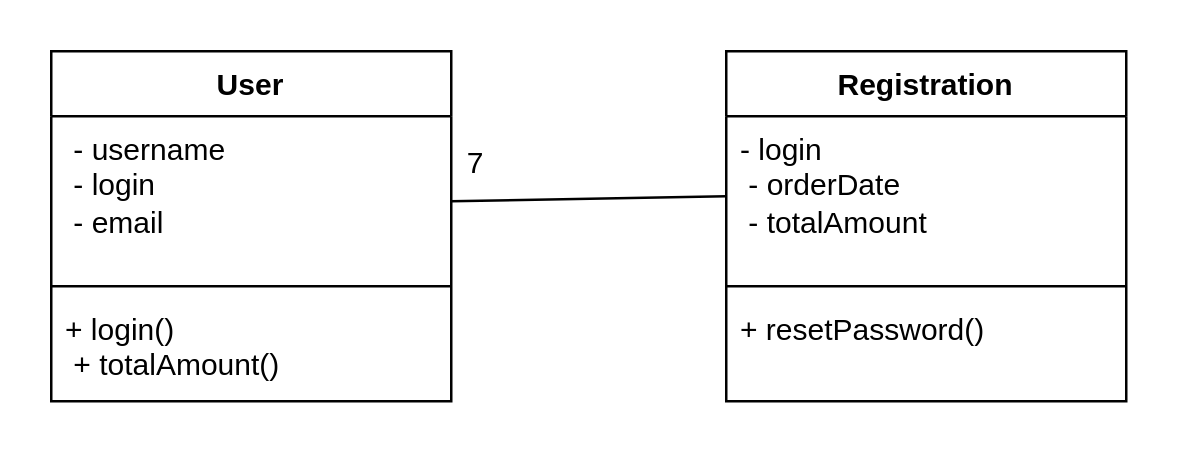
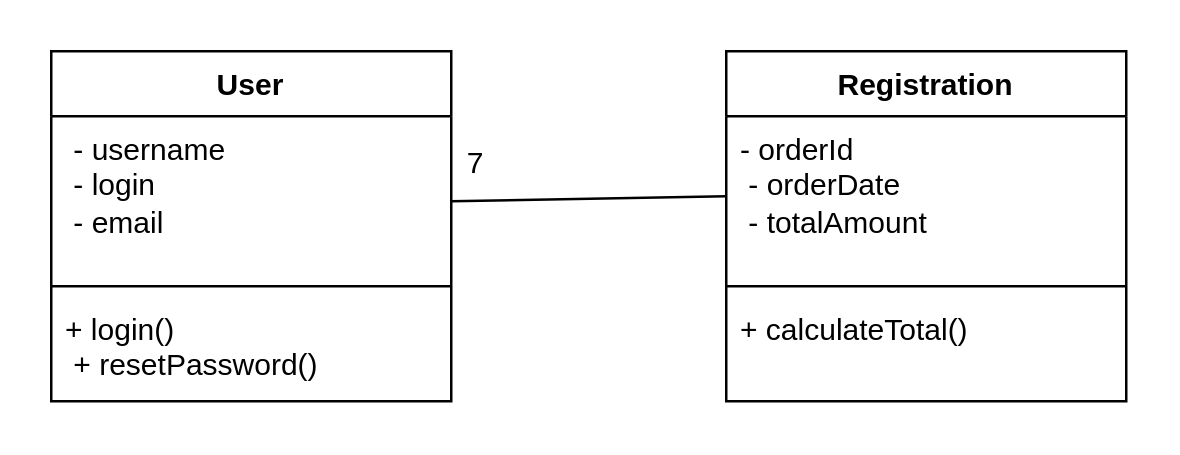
  <mxCell id="0" />
  <mxCell id="1" parent="0" />
  <mxCell id="2" value="&amp;nbsp;User&amp;nbsp;" style="swimlane;fontStyle=1;align=center;verticalAlign=top;childLayout=stackLayout;horizontal=1;startSize=26;horizontalStack=0;resizeParent=1;resizeParentMax=0;resizeLast=0;collapsible=1;marginBottom=0;whiteSpace=wrap;html=1;" vertex="1" parent="1"><mxGeometry x="20" y="20" width="160" height="140" as="geometry" /></mxCell>
  <mxCell id="3" value="&lt;div&gt;&amp;nbsp;- username&amp;nbsp; &amp;nbsp; &amp;nbsp; &amp;nbsp;&lt;/div&gt;&lt;div&gt;&amp;nbsp;- login&amp;nbsp; &amp;nbsp; &amp;nbsp; &amp;nbsp;&lt;/div&gt;&lt;div&gt;&amp;nbsp;- email&amp;nbsp; &amp;nbsp; &amp;nbsp; &amp;nbsp; &amp;nbsp;&amp;nbsp;&lt;/div&gt;" style="text;strokeColor=none;fillColor=none;align=left;verticalAlign=top;spacingLeft=4;spacingRight=4;overflow=hidden;rotatable=0;points=[[0,0.5],[1,0.5]];portConstraint=eastwest;whiteSpace=wrap;html=1;" vertex="1" parent="2"><mxGeometry y="26" width="160" height="64" as="geometry" /></mxCell>
  <mxCell id="4" value="" style="line;strokeWidth=1;fillColor=none;align=left;verticalAlign=middle;spacingTop=-1;spacingLeft=3;spacingRight=3;rotatable=0;labelPosition=right;points=[];portConstraint=eastwest;strokeColor=inherit;" vertex="1" parent="2"><mxGeometry y="90" width="160" height="8" as="geometry" /></mxCell>
- <mxCell id="5" value="&lt;div&gt;+ login()&amp;nbsp; &amp;nbsp; &amp;nbsp; &amp;nbsp;&amp;nbsp;&lt;/div&gt;&lt;div&gt;&amp;nbsp;+ totalAmount()&lt;/div&gt;" style="text;strokeColor=none;fillColor=none;align=left;verticalAlign=top;spacingLeft=4;spacingRight=4;overflow=hidden;rotatable=0;points=[[0,0.5],[1,0.5]];portConstraint=eastwest;whiteSpace=wrap;html=1;" vertex="1" parent="2"><mxGeometry y="98" width="160" height="42" as="geometry" /></mxCell>
+ <mxCell id="5" value="&lt;div&gt;+ login()&amp;nbsp; &amp;nbsp; &amp;nbsp; &amp;nbsp;&amp;nbsp;&lt;/div&gt;&lt;div&gt;&amp;nbsp;+ resetPassword()&lt;/div&gt;" style="text;strokeColor=none;fillColor=none;align=left;verticalAlign=top;spacingLeft=4;spacingRight=4;overflow=hidden;rotatable=0;points=[[0,0.5],[1,0.5]];portConstraint=eastwest;whiteSpace=wrap;html=1;" vertex="1" parent="2"><mxGeometry y="98" width="160" height="42" as="geometry" /></mxCell>
  <mxCell id="6" value="Registration" style="swimlane;fontStyle=1;align=center;verticalAlign=top;childLayout=stackLayout;horizontal=1;startSize=26;horizontalStack=0;resizeParent=1;resizeParentMax=0;resizeLast=0;collapsible=1;marginBottom=0;whiteSpace=wrap;html=1;" vertex="1" parent="1"><mxGeometry x="290" y="20" width="160" height="140" as="geometry" /></mxCell>
- <mxCell id="7" value="&lt;div&gt;- login&amp;nbsp; &amp;nbsp; &amp;nbsp; &amp;nbsp; &amp;nbsp;&lt;/div&gt;&lt;div&gt;&amp;nbsp;- orderDate&amp;nbsp; &amp;nbsp; &amp;nbsp; &amp;nbsp;&lt;/div&gt;&lt;div&gt;&amp;nbsp;- totalAmount&amp;nbsp;&lt;/div&gt;" style="text;strokeColor=none;fillColor=none;align=left;verticalAlign=top;spacingLeft=4;spacingRight=4;overflow=hidden;rotatable=0;points=[[0,0.5],[1,0.5]];portConstraint=eastwest;whiteSpace=wrap;html=1;" vertex="1" parent="6"><mxGeometry y="26" width="160" height="64" as="geometry" /></mxCell>
+ <mxCell id="7" value="&lt;div&gt;- orderId&amp;nbsp; &amp;nbsp; &amp;nbsp; &amp;nbsp; &amp;nbsp;&lt;/div&gt;&lt;div&gt;&amp;nbsp;- orderDate&amp;nbsp; &amp;nbsp; &amp;nbsp; &amp;nbsp;&lt;/div&gt;&lt;div&gt;&amp;nbsp;- totalAmount&amp;nbsp;&lt;/div&gt;" style="text;strokeColor=none;fillColor=none;align=left;verticalAlign=top;spacingLeft=4;spacingRight=4;overflow=hidden;rotatable=0;points=[[0,0.5],[1,0.5]];portConstraint=eastwest;whiteSpace=wrap;html=1;" vertex="1" parent="6"><mxGeometry y="26" width="160" height="64" as="geometry" /></mxCell>
  <mxCell id="8" value="" style="line;strokeWidth=1;fillColor=none;align=left;verticalAlign=middle;spacingTop=-1;spacingLeft=3;spacingRight=3;rotatable=0;labelPosition=right;points=[];portConstraint=eastwest;strokeColor=inherit;" vertex="1" parent="6"><mxGeometry y="90" width="160" height="8" as="geometry" /></mxCell>
- <mxCell id="9" value="+ resetPassword()" style="text;strokeColor=none;fillColor=none;align=left;verticalAlign=top;spacingLeft=4;spacingRight=4;overflow=hidden;rotatable=0;points=[[0,0.5],[1,0.5]];portConstraint=eastwest;whiteSpace=wrap;html=1;" vertex="1" parent="6"><mxGeometry y="98" width="160" height="42" as="geometry" /></mxCell>
+ <mxCell id="9" value="+ calculateTotal()" style="text;strokeColor=none;fillColor=none;align=left;verticalAlign=top;spacingLeft=4;spacingRight=4;overflow=hidden;rotatable=0;points=[[0,0.5],[1,0.5]];portConstraint=eastwest;whiteSpace=wrap;html=1;" vertex="1" parent="6"><mxGeometry y="98" width="160" height="42" as="geometry" /></mxCell>
  <mxCell id="10" value="" style="endArrow=none;html=1;rounded=0;entryX=0;entryY=0.5;entryDx=0;entryDy=0;" edge="1" parent="1" target="7"><mxGeometry width="50" height="50" relative="1" as="geometry"><mxPoint x="180" y="80" as="sourcePoint" /><mxPoint x="30" y="88" as="targetPoint" /></mxGeometry></mxCell>
  <mxCell id="11" value="7" style="text;html=1;whiteSpace=wrap;strokeColor=none;fillColor=none;align=center;verticalAlign=middle;rounded=0;" vertex="1" parent="1"><mxGeometry x="160" y="50" width="60" height="30" as="geometry" /></mxCell>
